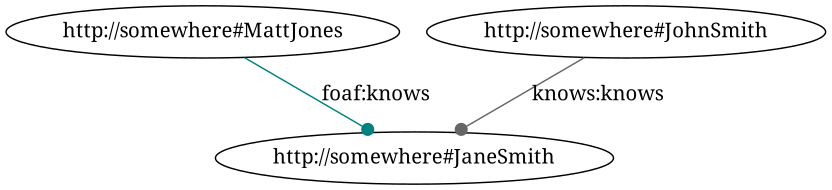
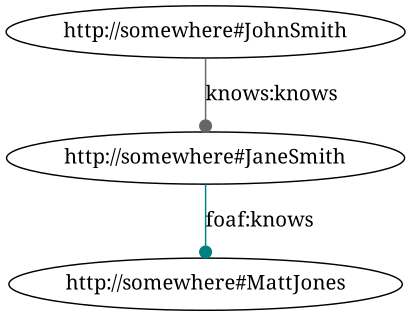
  digraph {
    fontname="Noto Serif"
    rankdir=TB
    node [fontname="Noto Serif"]
    edge [arrowhead=dot fontname="Noto Serif"]
    "http://somewhere#MattJones"
    "http://somewhere#JaneSmith"
    "http://somewhere#JohnSmith"
-   "http://somewhere#MattJones" -> "http://somewhere#JaneSmith" [color=teal label="foaf:knows"]
+   "http://somewhere#JaneSmith" -> "http://somewhere#MattJones" [color=teal label="foaf:knows"]
    "http://somewhere#JohnSmith" -> "http://somewhere#JaneSmith" [color=gray40 label="knows:knows"]
  }
